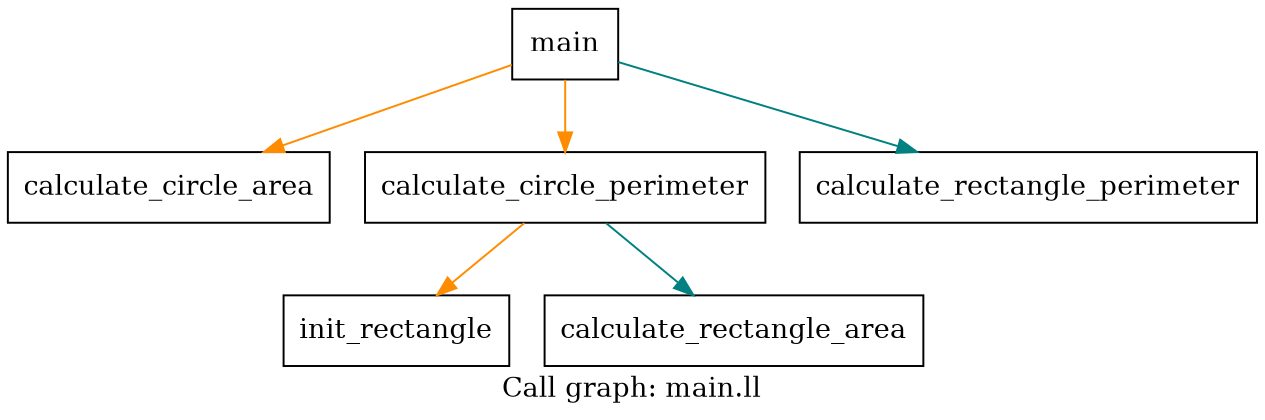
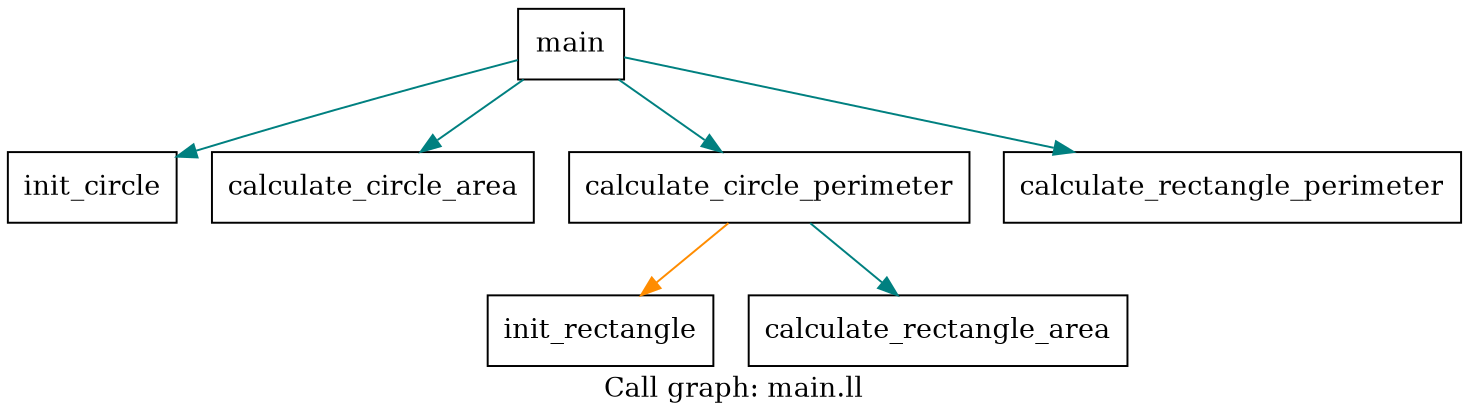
  digraph {
    label="Call graph: main.ll"
    node [shape=record]
    edge [color=teal]
    n1 [label="{main}"]
+   n2 [label="{init_circle}"]
    n3 [label="{calculate_circle_area}"]
    n4 [label="{calculate_circle_perimeter}"]
    n5 [label="{calculate_rectangle_perimeter}"]
    n6 [label="{init_rectangle}"]
    n7 [label="{calculate_rectangle_area}"]
-   n1 -> n3 [color=darkorange]
-   n1 -> n4 [color=darkorange]
+   n1 -> n2
+   n1 -> n3
+   n1 -> n4
    n1 -> n5
    n4 -> n6 [color=darkorange]
    n4 -> n7
  }
